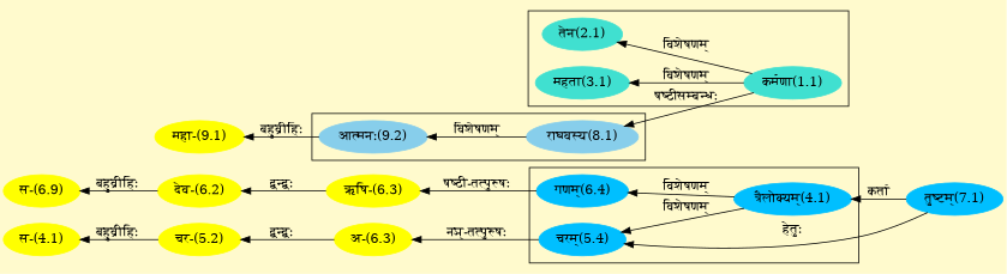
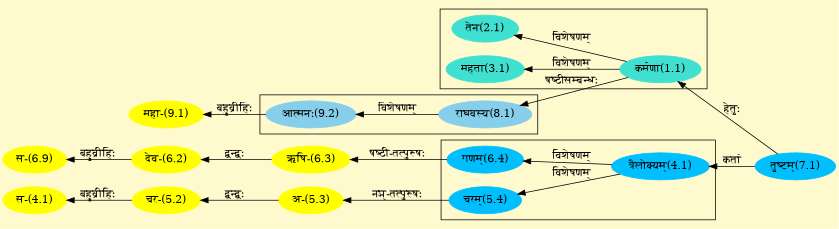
  digraph {
    bgcolor=lemonchiffon1
    compound=true
    fontname="DejaVu Serif"
    rankdir=LR
    node [color="#FFFF00" fontname="DejaVu Serif" style=filled]
    edge [dir=back fontname="DejaVu Serif"]
    n1 [color="#40E0D0" label="तेन(2.1)"]
    n2 [color="#40E0D0" label="कर्मणा(1.1)"]
    n3 [color="#40E0D0" label="महता(3.1)"]
    n4 [color="#00BFFF" label="चरम्(5.4)"]
    n5 [color="#00BFFF" label="त्रैलोक्यम्(4.1)"]
    n6 [color="#00BFFF" label="गणम्(6.4)"]
    n7 [color="#87CEEB" label="आत्मनः(9.2)"]
    n8 [color="#87CEEB" label="राघवस्य(8.1)"]
    n9 [color="#00BFFF" label="तुष्टम्(7.1)"]
    n10 [label="स-(4.1)"]
    n11 [label="चर-(5.2)"]
-   n12 [label="अ-(6.3)"]
+   n12 [label="अ-(5.3)"]
    n13 [label="स-(6.9)"]
    n14 [label="देव-(6.2)"]
    n15 [label="ऋषि-(6.3)"]
    n16 [label="महा-(9.1)"]
    subgraph cluster_1 {
      n1
      n2
      n3
    }
    subgraph cluster_2 {
      n4
      n5
      n6
    }
    subgraph cluster_3 {
      n7
      n8
    }
    n1 -> n2 [label="विशेषणम्"]
-   n4 -> n9 [label="हेतुः"]
+   n2 -> n9 [label="हेतुः"]
    n3 -> n2 [label="विशेषणम्"]
    n4 -> n5 [label="विशेषणम्"]
    n5 -> n9 [label="कर्ता"]
    n6 -> n5 [label="विशेषणम्"]
    n7 -> n8 [label="विशेषणम्"]
    n8 -> n2 [label="षष्ठीसम्बन्धः"]
    n10 -> n11 [label="बहुव्रीहिः"]
    n11 -> n12 [label="द्वन्द्वः"]
    n12 -> n4 [label="नञ्-तत्पुरुषः"]
    n13 -> n14 [label="बहुव्रीहिः"]
    n14 -> n15 [label="द्वन्द्वः"]
    n15 -> n6 [label="षष्ठी-तत्पुरुषः"]
    n16 -> n7 [label="बहुव्रीहिः"]
  }
